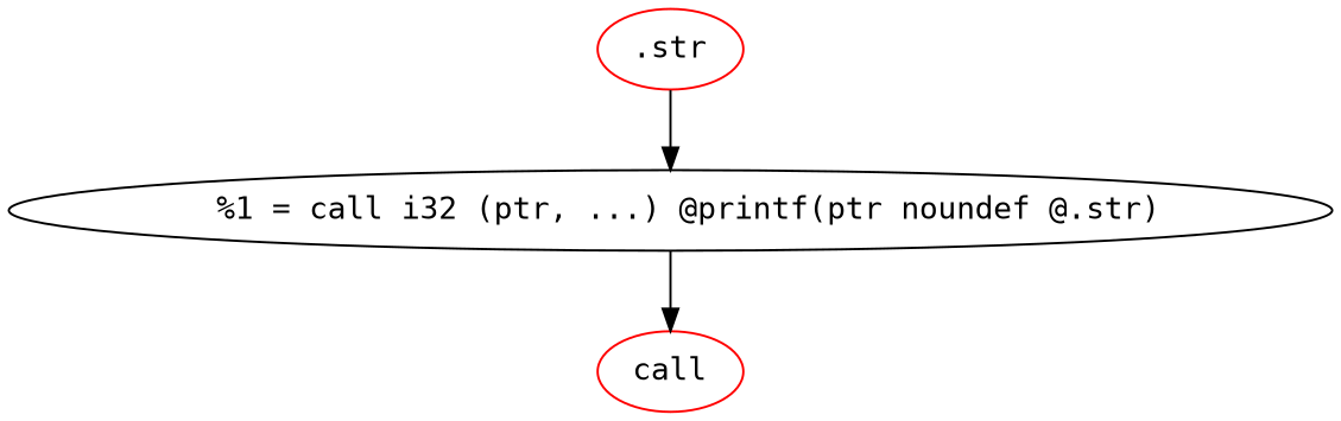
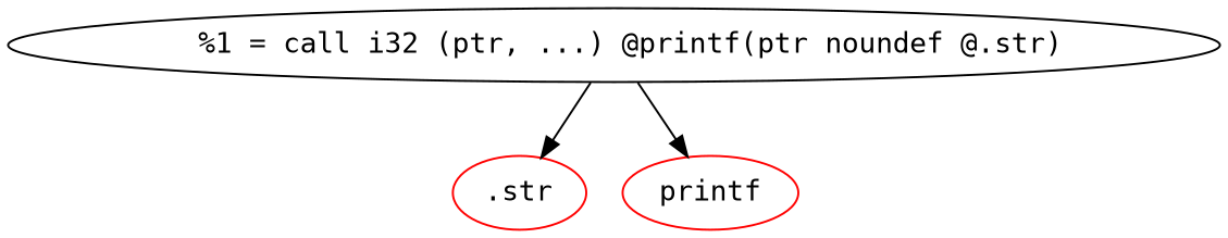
  digraph {
    fontname="DejaVu Sans Mono"
    node [fontname="DejaVu Sans Mono" color=red]
    edge [fontname="DejaVu Sans Mono"]
    "  %1 = call i32 (ptr, ...) @printf(ptr noundef @.str)" [color=""]
    ".str"
-   printf [label=call]
+   printf
    "  %1 = call i32 (ptr, ...) @printf(ptr noundef @.str)" -> printf
-   ".str" -> "  %1 = call i32 (ptr, ...) @printf(ptr noundef @.str)"
+   "  %1 = call i32 (ptr, ...) @printf(ptr noundef @.str)" -> ".str"
  }
